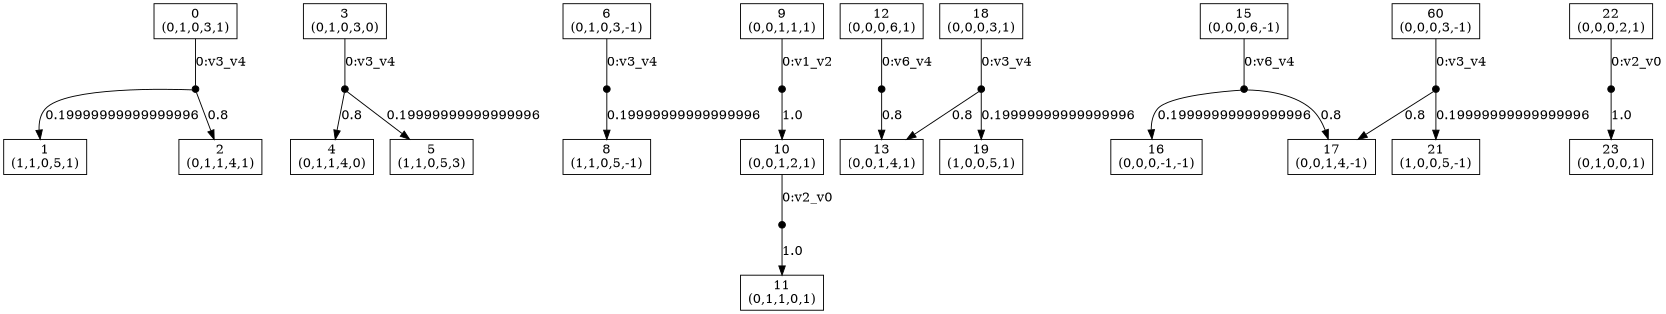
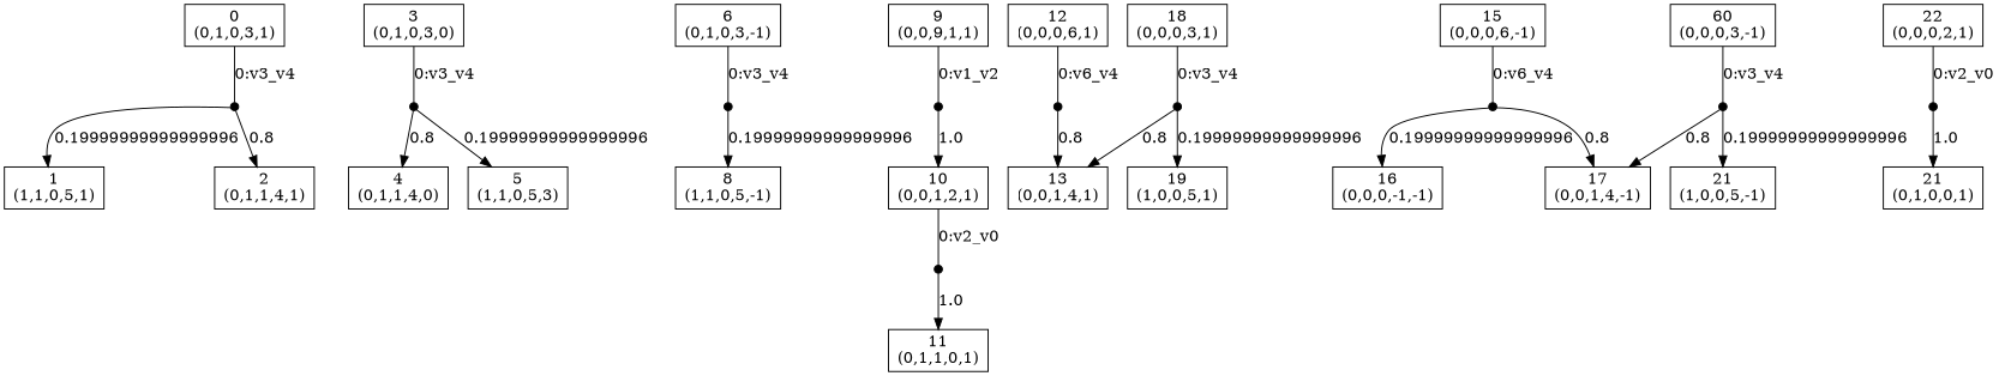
  digraph {
    node [shape=box]
    n1 [label="0\n(0,1,0,3,1)"]
    n0_0 [height=0.1 shape=point width=0.1]
    n3 [label="1\n(1,1,0,5,1)"]
    n4 [label="2\n(0,1,1,4,1)"]
    n5 [label="3\n(0,1,0,3,0)"]
    n3_0 [height=0.1 shape=point width=0.1]
    n7 [label="4\n(0,1,1,4,0)"]
    n8 [label="5\n(1,1,0,5,3)"]
    n9 [label="6\n(0,1,0,3,-1)"]
    n6_0 [height=0.1 shape=point width=0.1]
    n11 [label="8\n(1,1,0,5,-1)"]
-   n12 [label="9\n(0,0,1,1,1)"]
+   n12 [label="9\n(0,0,9,1,1)"]
    n9_0 [height=0.1 shape=point width=0.1]
    n14 [label="10\n(0,0,1,2,1)"]
    n10_0 [height=0.1 shape=point width=0.1]
    n16 [label="11\n(0,1,1,0,1)"]
    n17 [label="12\n(0,0,0,6,1)"]
    n12_0 [height=0.1 shape=point width=0.1]
    n19 [label="13\n(0,0,1,4,1)"]
    n20 [label="15\n(0,0,0,6,-1)"]
    n15_0 [height=0.1 shape=point width=0.1]
    n22 [label="16\n(0,0,0,-1,-1)"]
    n23 [label="17\n(0,0,1,4,-1)"]
    n24 [label="18\n(0,0,0,3,1)"]
    n18_0 [height=0.1 shape=point width=0.1]
    n26 [label="19\n(1,0,0,5,1)"]
    n27 [label="60\n(0,0,0,3,-1)"]
    n20_0 [height=0.1 shape=point width=0.1]
    n29 [label="21\n(1,0,0,5,-1)"]
    n30 [label="22\n(0,0,0,2,1)"]
    n22_0 [height=0.1 shape=point width=0.1]
-   n32 [label="23\n(0,1,0,0,1)"]
+   n32 [label="21\n(0,1,0,0,1)"]
    n1 -> n0_0 [arrowhead=none label="0:v3_v4"]
    n0_0 -> n3 [label=0.19999999999999996]
    n0_0 -> n4 [label=0.8]
    n5 -> n3_0 [arrowhead=none label="0:v3_v4"]
    n3_0 -> n7 [label=0.8]
    n3_0 -> n8 [label=0.19999999999999996]
    n9 -> n6_0 [arrowhead=none label="0:v3_v4"]
    n6_0 -> n11 [label=0.19999999999999996]
    n12 -> n9_0 [arrowhead=none label="0:v1_v2"]
    n9_0 -> n14 [label=1.0]
    n14 -> n10_0 [arrowhead=none label="0:v2_v0"]
    n10_0 -> n16 [label=1.0]
    n17 -> n12_0 [arrowhead=none label="0:v6_v4"]
    n12_0 -> n19 [label=0.8]
    n20 -> n15_0 [arrowhead=none label="0:v6_v4"]
    n15_0 -> n22 [label=0.19999999999999996]
    n15_0 -> n23 [label=0.8]
    n24 -> n18_0 [arrowhead=none label="0:v3_v4"]
    n18_0 -> n19 [label=0.8]
    n18_0 -> n26 [label=0.19999999999999996]
    n27 -> n20_0 [arrowhead=none label="0:v3_v4"]
    n20_0 -> n23 [label=0.8]
    n20_0 -> n29 [label=0.19999999999999996]
    n30 -> n22_0 [arrowhead=none label="0:v2_v0"]
    n22_0 -> n32 [label=1.0]
  }
